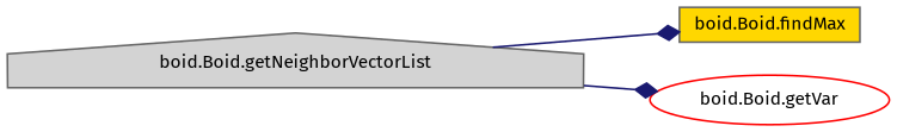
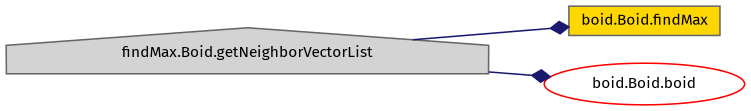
  digraph {
    fontname="Fira Sans"
    rankdir=LR
    node [color=gray40 fontname="Fira Sans" fontsize=10 style=filled]
    edge [arrowhead=diamond color=midnightblue fontname="Fira Sans" fontsize=10 labelfontname=Helvetica labelfontsize=10 style=solid]
-   n1 [fillcolor=lightgrey fontcolor=black height=0.2 label="boid.Boid.getNeighborVectorList" shape=house width=0.4]
+   n1 [fillcolor=lightgrey fontcolor=black height=0.2 label="findMax.Boid.getNeighborVectorList" shape=house width=0.4]
    n2 [fillcolor=gold height=0.2 label="boid.Boid.findMax" shape=box width=0.4]
-   n3 [color=red fillcolor=white height=0.2 label="boid.Boid.getVar" shape=ellipse width=0.4]
+   n3 [color=red fillcolor=white height=0.2 label="boid.Boid.boid" shape=ellipse width=0.4]
    n1 -> n2
    n1 -> n3
  }
